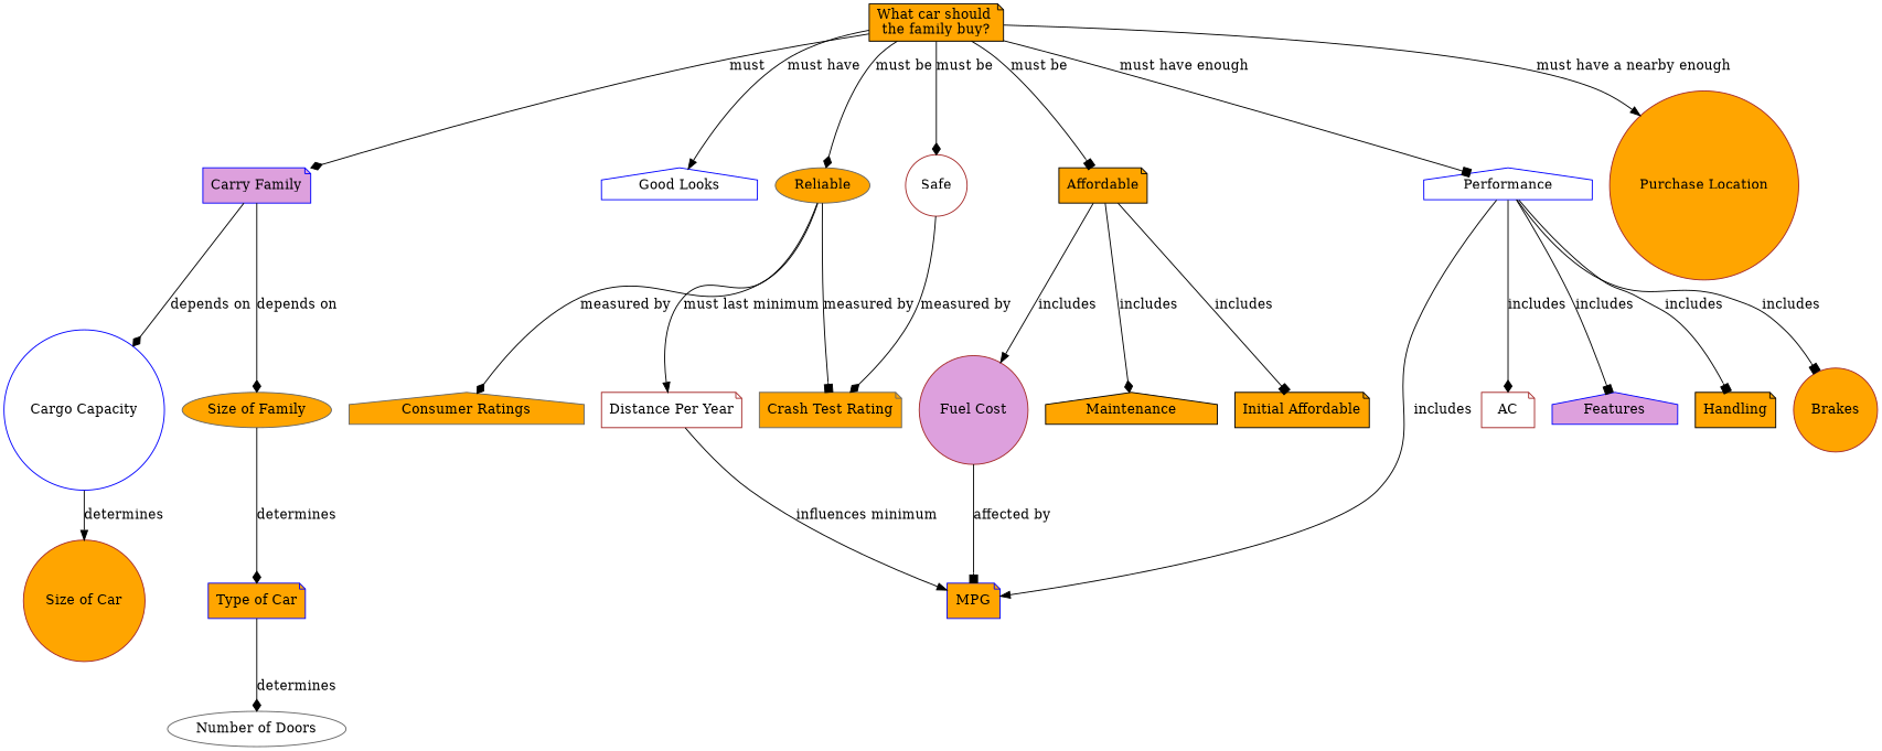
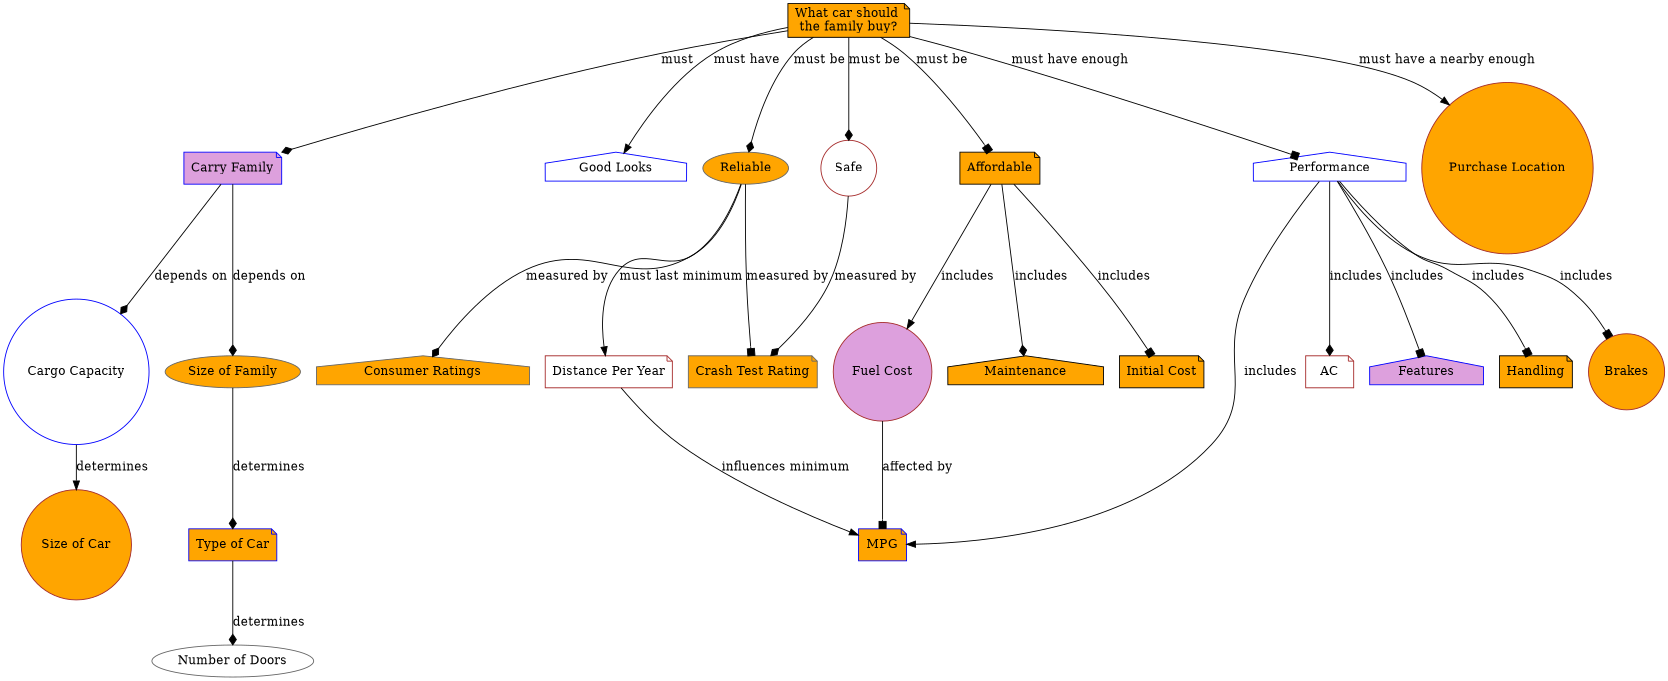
  digraph {
    node [color=blue fillcolor=orange shape=note style=filled]
    edge [arrowhead=diamond]
    n1 [color=black label="What car should \nthe family buy?"]
    n2 [fillcolor=plum label="Carry Family"]
    n3 [fillcolor=white label="Good Looks" shape=house]
    n4 [color=gray40 label=Reliable shape=ellipse]
    n5 [color=brown fillcolor=white label=Safe shape=circle]
    n6 [color=black label=Affordable]
    n7 [fillcolor=white label=Performance shape=house]
    n8 [color=brown label="Purchase Location" shape=circle]
    n9 [fillcolor=white label="Cargo Capacity" shape=circle]
    n10 [color=gray40 label="Size of Family" shape=ellipse]
    n11 [color=gray40 label="Consumer Ratings" shape=house]
    n12 [color=brown fillcolor=white label="Distance Per Year"]
    n13 [color=gray40 label="Crash Test Rating"]
    n14 [color=brown fillcolor=plum label="Fuel Cost" shape=circle]
    n15 [color=black label=Maintenance shape=house]
-   n16 [color=black label="Initial Affordable"]
+   n16 [color=black label="Initial Cost"]
    n17 [label=MPG]
    n18 [color=brown fillcolor=white label=AC]
    n19 [fillcolor=plum label=Features shape=house]
    n20 [color=black label=Handling]
    n21 [color=brown label=Brakes shape=circle]
    n22 [color=brown label="Size of Car" shape=circle]
    n23 [label="Type of Car"]
    n24 [color=gray40 fillcolor=white label="Number of Doors" shape=ellipse]
    n1 -> n2 [label=must]
    n1 -> n3 [arrowhead=normal label="must have"]
    n1 -> n4 [label="must be"]
    n1 -> n5 [label="must be"]
    n1 -> n6 [arrowhead=box label="must be"]
    n1 -> n7 [arrowhead=box label="must have enough"]
    n1 -> n8 [arrowhead=normal label="must have a nearby enough"]
    n2 -> n9 [label="depends on"]
    n2 -> n10 [label="depends on"]
    n4 -> n11 [label="measured by"]
    n4 -> n12 [arrowhead=normal label="must last minimum"]
    n4 -> n13 [arrowhead=box label="measured by"]
    n5 -> n13 [label="measured by"]
    n6 -> n14 [arrowhead=normal label=includes]
    n6 -> n15 [label=includes]
    n6 -> n16 [arrowhead=box label=includes]
    n7 -> n17 [arrowhead=normal label=includes]
    n7 -> n18 [label=includes]
    n7 -> n19 [arrowhead=box label=includes]
    n7 -> n20 [arrowhead=box label=includes]
    n7 -> n21 [arrowhead=box label=includes]
    n9 -> n22 [arrowhead=normal label=determines]
    n10 -> n23 [label=determines]
    n12 -> n17 [arrowhead=normal label="influences minimum"]
    n14 -> n17 [arrowhead=box label="affected by"]
    n23 -> n24 [label=determines]
  }
